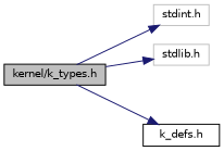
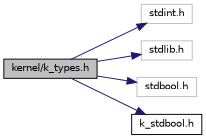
  digraph {
    rankdir=LR
    node [color=grey75 fillcolor=white fontname=Helvetica fontsize=10 shape=record style=filled]
    edge [color=midnightblue fontname=Helvetica fontsize=10 labelfontname=Helvetica labelfontsize=10 style=solid]
    n1 [color=black fillcolor=grey75 fontcolor=black height=0.2 label="kernel/k_types.h" width=0.4]
    n2 [height=0.2 label="stdint.h" width=0.4]
    n3 [height=0.2 label="stdlib.h" width=0.4]
-   n5 [color=black height=0.2 label="k_defs.h" width=0.4]
+   n4 [height=0.2 label="stdbool.h" width=0.4]
+   n5 [color=black height=0.2 label="k_stdbool.h" width=0.4]
    n1 -> n2
    n1 -> n3
+   n1 -> n4
    n1 -> n5
  }
